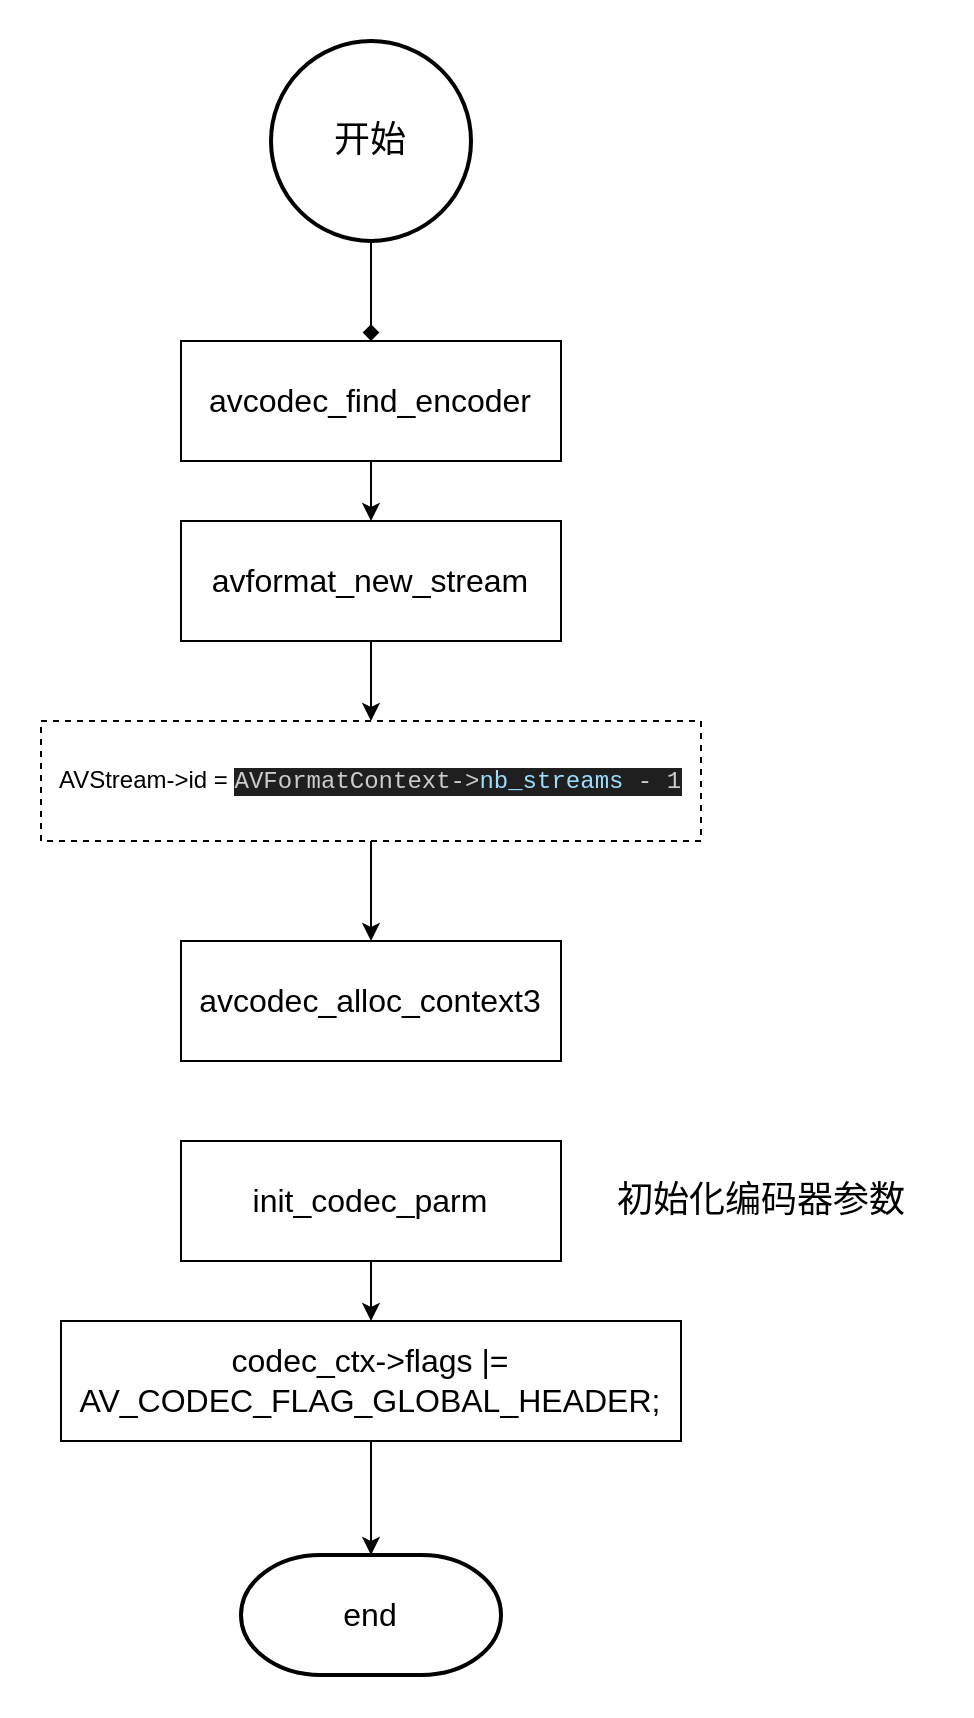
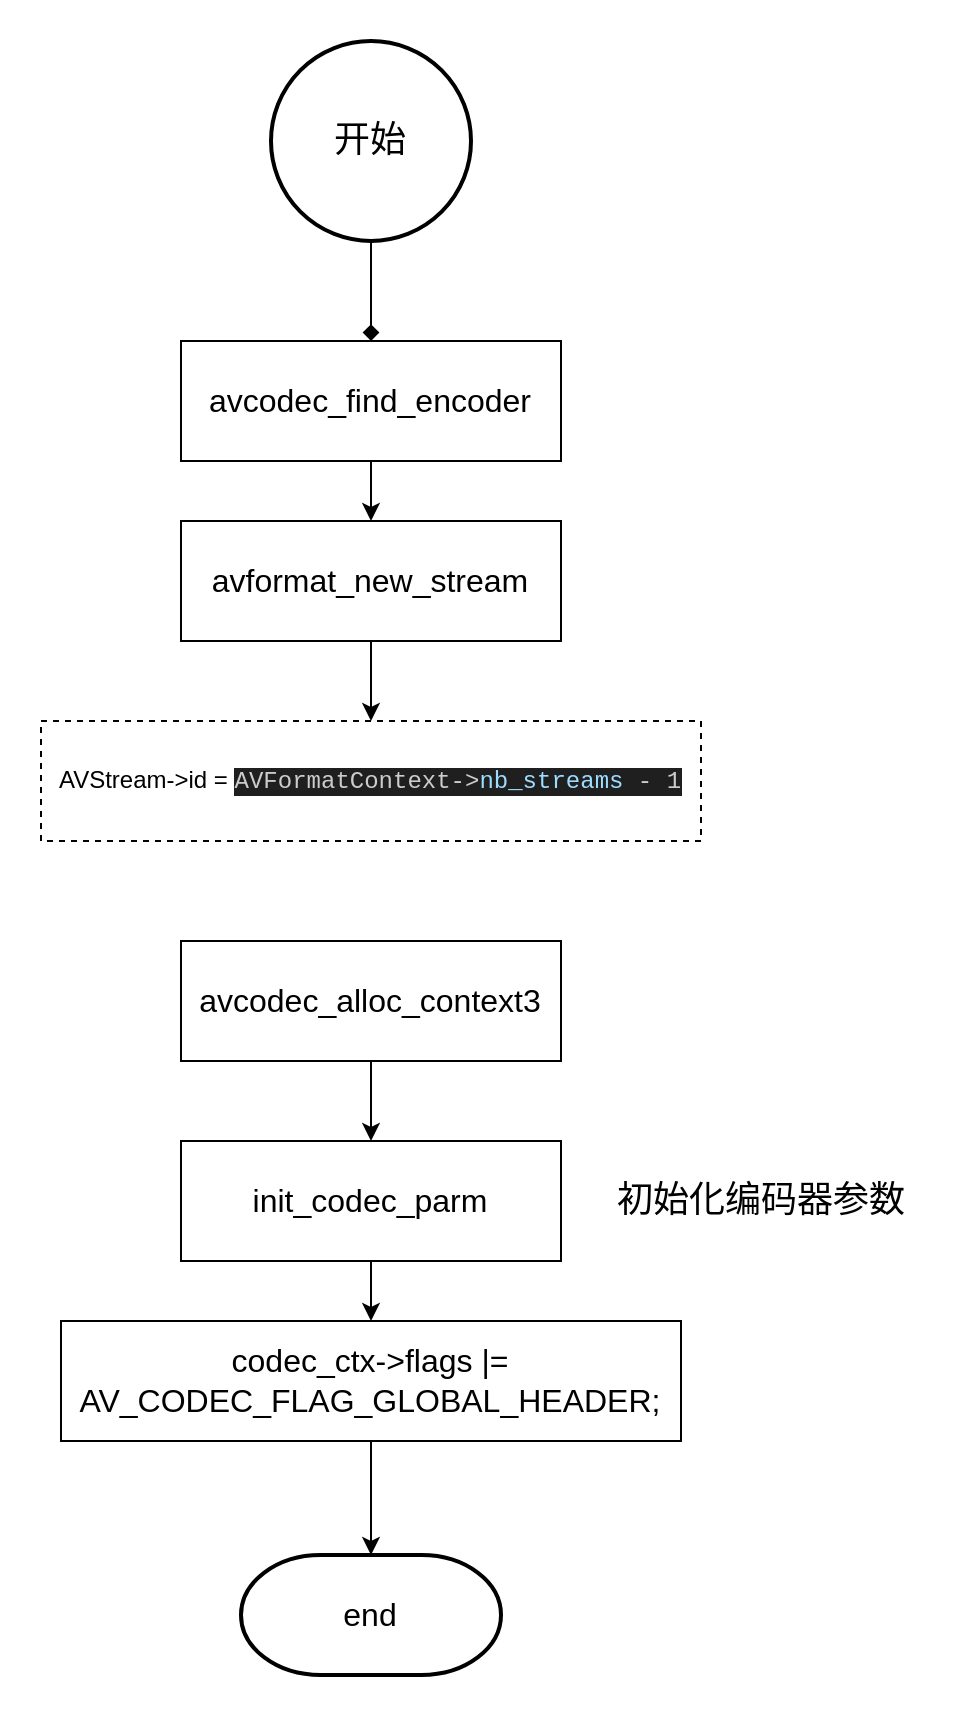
  <mxCell id="0" />
  <mxCell id="1" parent="0" />
  <mxCell id="2" style="edgeStyle=orthogonalEdgeStyle;rounded=0;orthogonalLoop=1;jettySize=auto;html=1;exitX=0.5;exitY=1;exitDx=0;exitDy=0;exitPerimeter=0;entryX=0.5;entryY=0;entryDx=0;entryDy=0;endArrow=diamond;" parent="1" source="3" target="5" edge="1"><mxGeometry relative="1" as="geometry" /></mxCell>
  <mxCell id="3" value="开始" style="strokeWidth=2;html=1;shape=mxgraph.flowchart.start_2;whiteSpace=wrap;fontSize=18;" parent="1" vertex="1"><mxGeometry x="135" y="20" width="100" height="100" as="geometry" /></mxCell>
  <mxCell id="4" style="edgeStyle=orthogonalEdgeStyle;rounded=0;orthogonalLoop=1;jettySize=auto;html=1;exitX=0.5;exitY=1;exitDx=0;exitDy=0;entryX=0.5;entryY=0;entryDx=0;entryDy=0;" parent="1" source="5" target="7" edge="1"><mxGeometry relative="1" as="geometry" /></mxCell>
  <mxCell id="5" value="avcodec_find_encoder" style="rounded=0;whiteSpace=wrap;html=1;fontSize=16;" parent="1" vertex="1"><mxGeometry x="90" y="170" width="190" height="60" as="geometry" /></mxCell>
  <mxCell id="6" style="edgeStyle=orthogonalEdgeStyle;rounded=0;orthogonalLoop=1;jettySize=auto;html=1;exitX=0.5;exitY=1;exitDx=0;exitDy=0;entryX=0.5;entryY=0;entryDx=0;entryDy=0;" parent="1" source="7" target="17" edge="1"><mxGeometry relative="1" as="geometry" /></mxCell>
  <mxCell id="7" value="avformat_new_stream" style="rounded=0;whiteSpace=wrap;html=1;fontSize=16;" parent="1" vertex="1"><mxGeometry x="90" y="260" width="190" height="60" as="geometry" /></mxCell>
+ <mxCell id="8" style="edgeStyle=orthogonalEdgeStyle;rounded=0;orthogonalLoop=1;jettySize=auto;html=1;exitX=0.5;exitY=1;exitDx=0;exitDy=0;entryX=0.5;entryY=0;entryDx=0;entryDy=0;" parent="1" source="9" target="11" edge="1"><mxGeometry relative="1" as="geometry" /></mxCell>
  <mxCell id="9" value="avcodec_alloc_context3" style="rounded=0;whiteSpace=wrap;html=1;fontSize=16;" parent="1" vertex="1"><mxGeometry x="90" y="470" width="190" height="60" as="geometry" /></mxCell>
  <mxCell id="10" style="edgeStyle=orthogonalEdgeStyle;rounded=0;orthogonalLoop=1;jettySize=auto;html=1;exitX=0.5;exitY=1;exitDx=0;exitDy=0;entryX=0.5;entryY=0;entryDx=0;entryDy=0;" parent="1" source="11" target="14" edge="1"><mxGeometry relative="1" as="geometry" /></mxCell>
  <mxCell id="11" value="init_codec_parm" style="rounded=0;whiteSpace=wrap;html=1;fontSize=16;" parent="1" vertex="1"><mxGeometry x="90" y="570" width="190" height="60" as="geometry" /></mxCell>
  <mxCell id="12" value="&lt;font style=&quot;font-size: 16px;&quot;&gt;end&lt;/font&gt;" style="strokeWidth=2;html=1;shape=mxgraph.flowchart.terminator;whiteSpace=wrap;" parent="1" vertex="1"><mxGeometry x="120" y="777" width="130" height="60" as="geometry" /></mxCell>
  <mxCell id="13" value="初始化编码器参数" style="text;html=1;align=center;verticalAlign=middle;resizable=0;points=[];autosize=1;strokeColor=none;fillColor=none;fontSize=18;" parent="1" vertex="1"><mxGeometry x="295" y="580" width="170" height="40" as="geometry" /></mxCell>
  <mxCell id="14" value="codec_ctx-&amp;gt;flags |= AV_CODEC_FLAG_GLOBAL_HEADER;" style="rounded=0;whiteSpace=wrap;html=1;fontSize=16;" parent="1" vertex="1"><mxGeometry x="30" y="660" width="310" height="60" as="geometry" /></mxCell>
  <mxCell id="15" style="edgeStyle=orthogonalEdgeStyle;rounded=0;orthogonalLoop=1;jettySize=auto;html=1;exitX=0.5;exitY=1;exitDx=0;exitDy=0;entryX=0.5;entryY=0;entryDx=0;entryDy=0;entryPerimeter=0;" parent="1" source="14" target="12" edge="1"><mxGeometry relative="1" as="geometry" /></mxCell>
- <mxCell id="16" style="edgeStyle=orthogonalEdgeStyle;rounded=0;orthogonalLoop=1;jettySize=auto;html=1;exitX=0.5;exitY=1;exitDx=0;exitDy=0;entryX=0.5;entryY=0;entryDx=0;entryDy=0;" parent="1" source="17" target="9" edge="1"><mxGeometry relative="1" as="geometry" /></mxCell>
  <mxCell id="17" value="AVStream-&amp;gt;id =&amp;nbsp;&lt;span style=&quot;background-color: rgb(31, 31, 31); color: rgb(204, 204, 204); font-family: Menlo, Monaco, &amp;quot;Courier New&amp;quot;, monospace; white-space: pre;&quot;&gt;AVFormatContext-&amp;gt;&lt;/span&gt;&lt;span style=&quot;color: rgb(156, 220, 254); background-color: rgb(31, 31, 31); font-family: Menlo, Monaco, &amp;quot;Courier New&amp;quot;, monospace; white-space: pre;&quot;&gt;nb_streams&lt;/span&gt;&lt;span style=&quot;background-color: rgb(31, 31, 31); color: rgb(204, 204, 204); font-family: Menlo, Monaco, &amp;quot;Courier New&amp;quot;, monospace; white-space: pre;&quot;&gt; - 1&lt;/span&gt;" style="rounded=0;whiteSpace=wrap;html=1;dashed=1;" parent="1" vertex="1"><mxGeometry x="20" y="360" width="330" height="60" as="geometry" /></mxCell>
